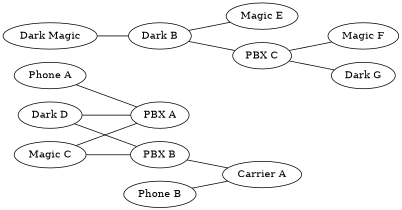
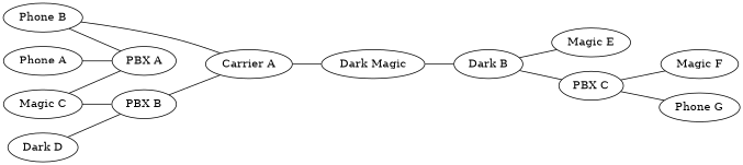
  graph {
    rankdir=LR
    n1 [label="Phone A"]
    n2 [label="PBX A"]
    n3 [label="Carrier A"]
    n4 [label="Dark Magic"]
    n5 [label="Phone B"]
    n6 [label="Magic C"]
    n7 [label="PBX B"]
    n8 [label="Dark D"]
    n9 [label="Dark B"]
    n10 [label="Magic E"]
    n11 [label="PBX C"]
    n12 [label="Magic F"]
-   n13 [label="Dark G"]
+   n13 [label="Phone G"]
    n1 -- n2
+   n3 -- n4
    n4 -- n9
-   n8 -- n2
+   n5 -- n2
    n5 -- n3
    n6 -- n2
    n6 -- n7
    n7 -- n3
    n8 -- n7
    n9 -- n10
    n9 -- n11
    n11 -- n12
    n11 -- n13
  }
